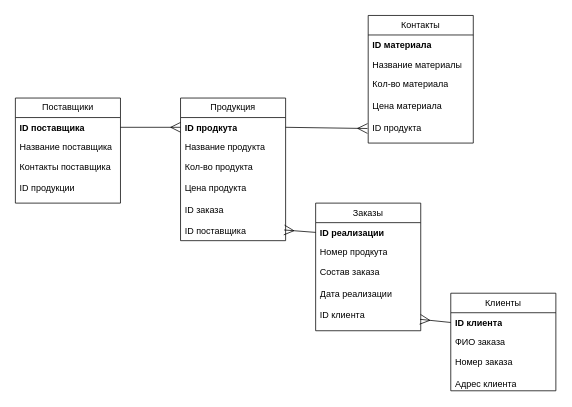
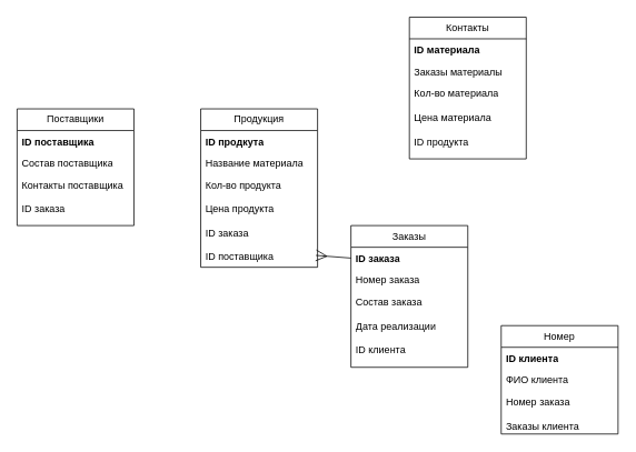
  <mxCell id="0" />
  <mxCell id="1" parent="0" />
  <mxCell id="2" value="Продукция" style="swimlane;fontStyle=0;childLayout=stackLayout;horizontal=1;startSize=26;fillColor=none;horizontalStack=0;resizeParent=1;resizeParentMax=0;resizeLast=0;collapsible=1;marginBottom=0;whiteSpace=wrap;html=1;" vertex="1" parent="1"><mxGeometry x="240" width="140" height="190" as="geometry" y="130" /></mxCell>
  <mxCell id="3" value="ID продкута" style="text;strokeColor=none;fillColor=none;align=left;verticalAlign=top;spacingLeft=4;spacingRight=4;overflow=hidden;rotatable=0;points=[[0,0.5],[1,0.5]];portConstraint=eastwest;whiteSpace=wrap;html=1;fontStyle=1" vertex="1" parent="2"><mxGeometry y="26" width="140" height="26" as="geometry" /></mxCell>
- <mxCell id="4" value="Название продукта" style="text;strokeColor=none;fillColor=none;align=left;verticalAlign=top;spacingLeft=4;spacingRight=4;overflow=hidden;rotatable=0;points=[[0,0.5],[1,0.5]];portConstraint=eastwest;whiteSpace=wrap;html=1;" vertex="1" parent="2"><mxGeometry y="52" width="140" height="26" as="geometry" /></mxCell>
+ <mxCell id="4" value="Название материала" style="text;strokeColor=none;fillColor=none;align=left;verticalAlign=top;spacingLeft=4;spacingRight=4;overflow=hidden;rotatable=0;points=[[0,0.5],[1,0.5]];portConstraint=eastwest;whiteSpace=wrap;html=1;" vertex="1" parent="2"><mxGeometry y="52" width="140" height="26" as="geometry" /></mxCell>
  <mxCell id="5" value="Кол-во продукта&lt;div&gt;&lt;br&gt;&lt;/div&gt;&lt;div&gt;Цена продукта&lt;/div&gt;&lt;div&gt;&lt;br&gt;&lt;/div&gt;&lt;div&gt;ID заказа&lt;/div&gt;&lt;div&gt;&lt;br&gt;&lt;/div&gt;&lt;div&gt;ID поставщика&lt;/div&gt;&lt;div&gt;&lt;br&gt;&lt;/div&gt;" style="text;strokeColor=none;fillColor=none;align=left;verticalAlign=top;spacingLeft=4;spacingRight=4;overflow=hidden;rotatable=0;points=[[0,0.5],[1,0.5]];portConstraint=eastwest;whiteSpace=wrap;html=1;" vertex="1" parent="2"><mxGeometry y="78" width="140" height="112" as="geometry" /></mxCell>
  <mxCell id="6" value="Контакты" style="swimlane;fontStyle=0;childLayout=stackLayout;horizontal=1;startSize=26;fillColor=none;horizontalStack=0;resizeParent=1;resizeParentMax=0;resizeLast=0;collapsible=1;marginBottom=0;whiteSpace=wrap;html=1;" vertex="1" parent="1"><mxGeometry x="490" y="20" width="140" height="170" as="geometry" /></mxCell>
  <mxCell id="7" value="ID материала" style="text;strokeColor=none;fillColor=none;align=left;verticalAlign=top;spacingLeft=4;spacingRight=4;overflow=hidden;rotatable=0;points=[[0,0.5],[1,0.5]];portConstraint=eastwest;whiteSpace=wrap;html=1;fontStyle=1" vertex="1" parent="6"><mxGeometry y="26" width="140" height="26" as="geometry" /></mxCell>
- <mxCell id="8" value="Название материалы" style="text;strokeColor=none;fillColor=none;align=left;verticalAlign=top;spacingLeft=4;spacingRight=4;overflow=hidden;rotatable=0;points=[[0,0.5],[1,0.5]];portConstraint=eastwest;whiteSpace=wrap;html=1;" vertex="1" parent="6"><mxGeometry y="52" width="140" height="26" as="geometry" /></mxCell>
+ <mxCell id="8" value="Заказы материалы" style="text;strokeColor=none;fillColor=none;align=left;verticalAlign=top;spacingLeft=4;spacingRight=4;overflow=hidden;rotatable=0;points=[[0,0.5],[1,0.5]];portConstraint=eastwest;whiteSpace=wrap;html=1;" vertex="1" parent="6"><mxGeometry y="52" width="140" height="26" as="geometry" /></mxCell>
  <mxCell id="9" value="Кол-во материала&lt;div&gt;&lt;br&gt;&lt;/div&gt;&lt;div&gt;Цена материала&lt;/div&gt;&lt;div&gt;&lt;br&gt;&lt;/div&gt;&lt;div&gt;ID продукта&lt;/div&gt;" style="text;strokeColor=none;fillColor=none;align=left;verticalAlign=top;spacingLeft=4;spacingRight=4;overflow=hidden;rotatable=0;points=[[0,0.5],[1,0.5]];portConstraint=eastwest;whiteSpace=wrap;html=1;" vertex="1" parent="6"><mxGeometry y="78" width="140" height="92" as="geometry" /></mxCell>
  <mxCell id="10" value="Заказы" style="swimlane;fontStyle=0;childLayout=stackLayout;horizontal=1;startSize=26;fillColor=none;horizontalStack=0;resizeParent=1;resizeParentMax=0;resizeLast=0;collapsible=1;marginBottom=0;whiteSpace=wrap;html=1;" vertex="1" parent="1"><mxGeometry x="420" y="270" width="140" height="170" as="geometry" /></mxCell>
- <mxCell id="11" value="ID реализации" style="text;strokeColor=none;fillColor=none;align=left;verticalAlign=top;spacingLeft=4;spacingRight=4;overflow=hidden;rotatable=0;points=[[0,0.5],[1,0.5]];portConstraint=eastwest;whiteSpace=wrap;html=1;fontStyle=1" vertex="1" parent="10"><mxGeometry y="26" width="140" height="26" as="geometry" /></mxCell>
- <mxCell id="12" value="Номер продкута" style="text;strokeColor=none;fillColor=none;align=left;verticalAlign=top;spacingLeft=4;spacingRight=4;overflow=hidden;rotatable=0;points=[[0,0.5],[1,0.5]];portConstraint=eastwest;whiteSpace=wrap;html=1;" vertex="1" parent="10"><mxGeometry y="52" width="140" height="26" as="geometry" /></mxCell>
+ <mxCell id="11" value="ID заказа" style="text;strokeColor=none;fillColor=none;align=left;verticalAlign=top;spacingLeft=4;spacingRight=4;overflow=hidden;rotatable=0;points=[[0,0.5],[1,0.5]];portConstraint=eastwest;whiteSpace=wrap;html=1;fontStyle=1" vertex="1" parent="10"><mxGeometry y="26" width="140" height="26" as="geometry" /></mxCell>
+ <mxCell id="12" value="Номер заказа" style="text;strokeColor=none;fillColor=none;align=left;verticalAlign=top;spacingLeft=4;spacingRight=4;overflow=hidden;rotatable=0;points=[[0,0.5],[1,0.5]];portConstraint=eastwest;whiteSpace=wrap;html=1;" vertex="1" parent="10"><mxGeometry y="52" width="140" height="26" as="geometry" /></mxCell>
  <mxCell id="13" value="Состав заказа&lt;div&gt;&lt;br&gt;&lt;/div&gt;&lt;div&gt;Дата реализации&lt;/div&gt;&lt;div&gt;&lt;br&gt;&lt;/div&gt;&lt;div&gt;ID клиента&amp;nbsp;&lt;/div&gt;" style="text;strokeColor=none;fillColor=none;align=left;verticalAlign=top;spacingLeft=4;spacingRight=4;overflow=hidden;rotatable=0;points=[[0,0.5],[1,0.5]];portConstraint=eastwest;whiteSpace=wrap;html=1;" vertex="1" parent="10"><mxGeometry y="78" width="140" height="92" as="geometry" /></mxCell>
  <mxCell id="14" value="Поставщики" style="swimlane;fontStyle=0;childLayout=stackLayout;horizontal=1;startSize=26;fillColor=none;horizontalStack=0;resizeParent=1;resizeParentMax=0;resizeLast=0;collapsible=1;marginBottom=0;whiteSpace=wrap;html=1;" vertex="1" parent="1"><mxGeometry x="20" width="140" height="140" as="geometry" y="130" /></mxCell>
  <mxCell id="15" value="ID поставщика" style="text;strokeColor=none;fillColor=none;align=left;verticalAlign=top;spacingLeft=4;spacingRight=4;overflow=hidden;rotatable=0;points=[[0,0.5],[1,0.5]];portConstraint=eastwest;whiteSpace=wrap;html=1;fontFamily=Helvetica;fontStyle=1" vertex="1" parent="14"><mxGeometry y="26" width="140" height="26" as="geometry" /></mxCell>
- <mxCell id="16" value="Название поставщика" style="text;strokeColor=none;fillColor=none;align=left;verticalAlign=top;spacingLeft=4;spacingRight=4;overflow=hidden;rotatable=0;points=[[0,0.5],[1,0.5]];portConstraint=eastwest;whiteSpace=wrap;html=1;" vertex="1" parent="14"><mxGeometry y="52" width="140" height="26" as="geometry" /></mxCell>
- <mxCell id="17" value="Контакты поставщика&lt;div&gt;&lt;br&gt;&lt;/div&gt;&lt;div&gt;ID продукции&lt;/div&gt;" style="text;strokeColor=none;fillColor=none;align=left;verticalAlign=top;spacingLeft=4;spacingRight=4;overflow=hidden;rotatable=0;points=[[0,0.5],[1,0.5]];portConstraint=eastwest;whiteSpace=wrap;html=1;" vertex="1" parent="14"><mxGeometry y="78" width="140" height="62" as="geometry" /></mxCell>
- <mxCell id="18" value="Клиенты" style="swimlane;fontStyle=0;childLayout=stackLayout;horizontal=1;startSize=26;fillColor=none;horizontalStack=0;resizeParent=1;resizeParentMax=0;resizeLast=0;collapsible=1;marginBottom=0;whiteSpace=wrap;html=1;" vertex="1" parent="1"><mxGeometry x="600" y="390" width="140" height="130" as="geometry" /></mxCell>
+ <mxCell id="16" value="Состав поставщика" style="text;strokeColor=none;fillColor=none;align=left;verticalAlign=top;spacingLeft=4;spacingRight=4;overflow=hidden;rotatable=0;points=[[0,0.5],[1,0.5]];portConstraint=eastwest;whiteSpace=wrap;html=1;" vertex="1" parent="14"><mxGeometry y="52" width="140" height="26" as="geometry" /></mxCell>
+ <mxCell id="17" value="Контакты поставщика&lt;div&gt;&lt;br&gt;&lt;/div&gt;&lt;div&gt;ID заказа&lt;/div&gt;" style="text;strokeColor=none;fillColor=none;align=left;verticalAlign=top;spacingLeft=4;spacingRight=4;overflow=hidden;rotatable=0;points=[[0,0.5],[1,0.5]];portConstraint=eastwest;whiteSpace=wrap;html=1;" vertex="1" parent="14"><mxGeometry y="78" width="140" height="62" as="geometry" /></mxCell>
+ <mxCell id="18" value="Номер" style="swimlane;fontStyle=0;childLayout=stackLayout;horizontal=1;startSize=26;fillColor=none;horizontalStack=0;resizeParent=1;resizeParentMax=0;resizeLast=0;collapsible=1;marginBottom=0;whiteSpace=wrap;html=1;" vertex="1" parent="1"><mxGeometry x="600" y="390" width="140" height="130" as="geometry" /></mxCell>
  <mxCell id="19" value="ID клиента" style="text;strokeColor=none;fillColor=none;align=left;verticalAlign=top;spacingLeft=4;spacingRight=4;overflow=hidden;rotatable=0;points=[[0,0.5],[1,0.5]];portConstraint=eastwest;whiteSpace=wrap;html=1;fontStyle=1" vertex="1" parent="18"><mxGeometry y="26" width="140" height="26" as="geometry" /></mxCell>
- <mxCell id="20" value="ФИО заказа" style="text;strokeColor=none;fillColor=none;align=left;verticalAlign=top;spacingLeft=4;spacingRight=4;overflow=hidden;rotatable=0;points=[[0,0.5],[1,0.5]];portConstraint=eastwest;whiteSpace=wrap;html=1;" vertex="1" parent="18"><mxGeometry y="52" width="140" height="26" as="geometry" /></mxCell>
- <mxCell id="21" value="Номер заказа&lt;div&gt;&lt;br&gt;&lt;/div&gt;&lt;div&gt;Адрес клиента&lt;/div&gt;" style="text;strokeColor=none;fillColor=none;align=left;verticalAlign=top;spacingLeft=4;spacingRight=4;overflow=hidden;rotatable=0;points=[[0,0.5],[1,0.5]];portConstraint=eastwest;whiteSpace=wrap;html=1;" vertex="1" parent="18"><mxGeometry y="78" width="140" height="52" as="geometry" /></mxCell>
- <mxCell id="22" value="" style="endArrow=ERmany;html=1;rounded=0;exitX=0;exitY=0.5;exitDx=0;exitDy=0;entryX=0.994;entryY=0.835;entryDx=0;entryDy=0;entryPerimeter=0;endFill=0;startSize=10;endSize=11;" edge="1" parent="1" source="19" target="13"><mxGeometry width="50" height="50" relative="1" as="geometry"><mxPoint x="610" y="460" as="sourcePoint" /><mxPoint x="660" y="410" as="targetPoint" /></mxGeometry></mxCell>
+ <mxCell id="20" value="ФИО клиента" style="text;strokeColor=none;fillColor=none;align=left;verticalAlign=top;spacingLeft=4;spacingRight=4;overflow=hidden;rotatable=0;points=[[0,0.5],[1,0.5]];portConstraint=eastwest;whiteSpace=wrap;html=1;" vertex="1" parent="18"><mxGeometry y="52" width="140" height="26" as="geometry" /></mxCell>
+ <mxCell id="21" value="Номер заказа&lt;div&gt;&lt;br&gt;&lt;/div&gt;&lt;div&gt;Заказы клиента&lt;/div&gt;" style="text;strokeColor=none;fillColor=none;align=left;verticalAlign=top;spacingLeft=4;spacingRight=4;overflow=hidden;rotatable=0;points=[[0,0.5],[1,0.5]];portConstraint=eastwest;whiteSpace=wrap;html=1;" vertex="1" parent="18"><mxGeometry y="78" width="140" height="52" as="geometry" /></mxCell>
  <mxCell id="23" value="" style="endArrow=ERmany;html=1;rounded=0;exitX=0;exitY=0.5;exitDx=0;exitDy=0;entryX=0.986;entryY=0.873;entryDx=0;entryDy=0;entryPerimeter=0;endFill=0;startSize=10;endSize=11;" edge="1" parent="1" source="11" target="5"><mxGeometry width="50" height="50" relative="1" as="geometry"><mxPoint x="690" y="499" as="sourcePoint" /><mxPoint x="573" y="485" as="targetPoint" /></mxGeometry></mxCell>
- <mxCell id="24" value="" style="endArrow=ERmany;html=1;rounded=0;exitX=1;exitY=0.5;exitDx=0;exitDy=0;endFill=0;startSize=10;endSize=11;entryX=0;entryY=0.5;entryDx=0;entryDy=0;" edge="1" parent="1" source="15" target="3"><mxGeometry width="50" height="50" relative="1" as="geometry"><mxPoint x="434" y="369" as="sourcePoint" /><mxPoint x="250" y="420" as="targetPoint" /></mxGeometry></mxCell>
- <mxCell id="25" value="" style="endArrow=ERmany;html=1;rounded=0;exitX=1;exitY=0.5;exitDx=0;exitDy=0;entryX=-0.007;entryY=0.789;entryDx=0;entryDy=0;entryPerimeter=0;endFill=0;startSize=10;endSize=11;" edge="1" parent="1" source="3" target="9"><mxGeometry width="50" height="50" relative="1" as="geometry"><mxPoint x="434" y="369" as="sourcePoint" /><mxPoint x="348" y="366" as="targetPoint" /></mxGeometry></mxCell>
